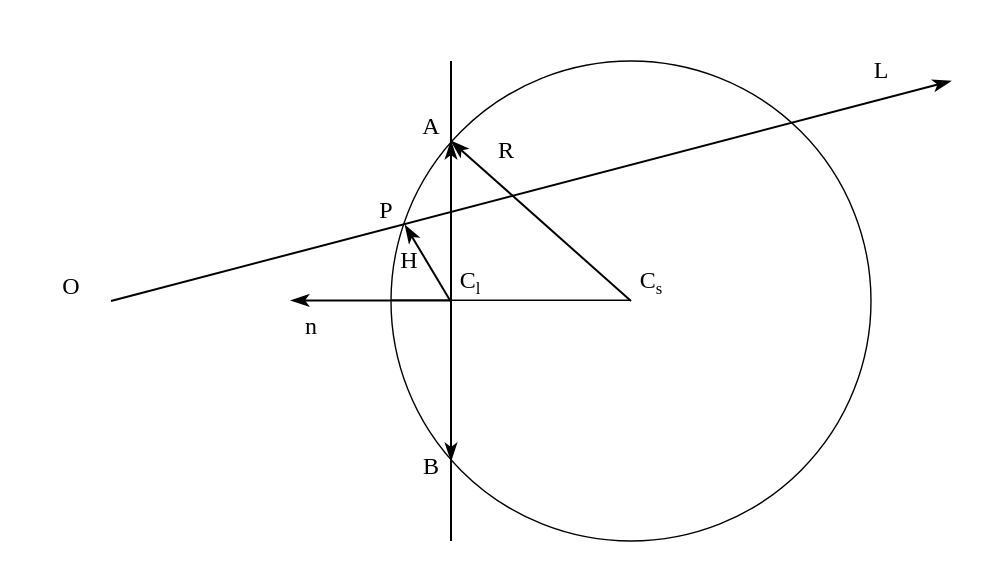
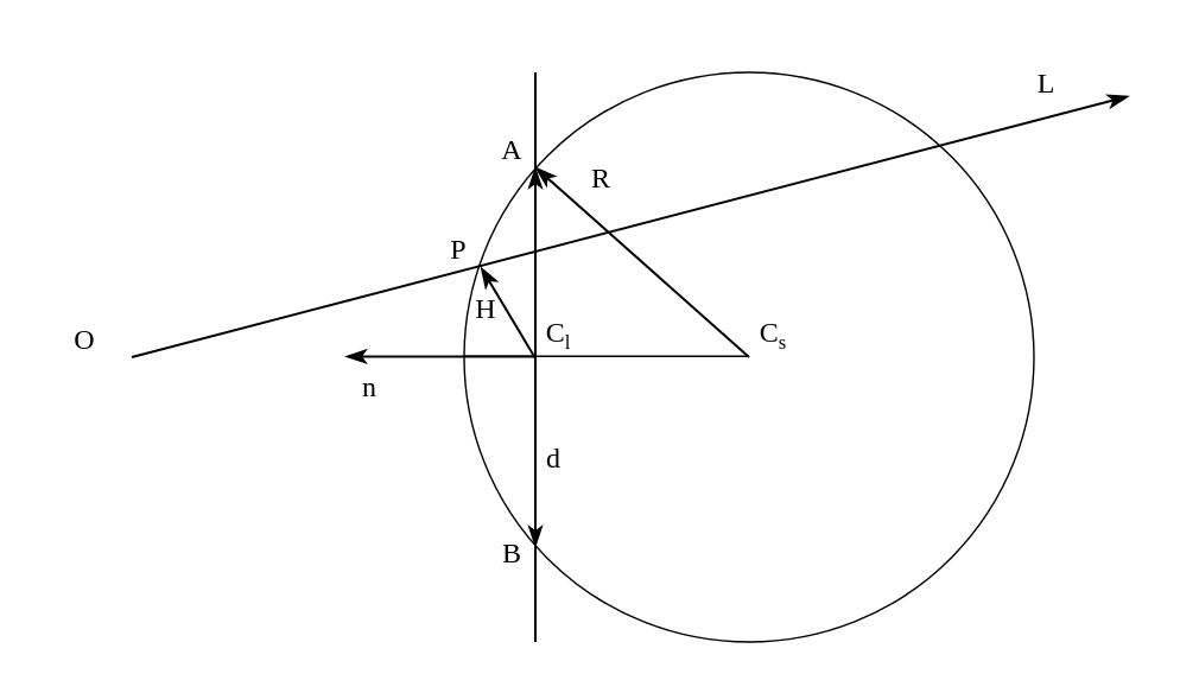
  <mxCell id="0" />
  <mxCell id="1" parent="0" />
  <mxCell id="2" value="" style="ellipse;whiteSpace=wrap;html=1;aspect=fixed;fillColor=none;strokeWidth=0.7;fontFamily=Times New Roman;" vertex="1" parent="1"><mxGeometry x="195" y="30" width="240" height="240" as="geometry" /></mxCell>
  <mxCell id="3" value="" style="endArrow=none;html=1;rounded=0;fontFamily=Times New Roman;" edge="1" parent="1"><mxGeometry width="50" height="50" relative="1" as="geometry"><mxPoint x="225" y="270" as="sourcePoint" /><mxPoint x="225" y="30" as="targetPoint" /></mxGeometry></mxCell>
  <mxCell id="4" value="" style="endArrow=classicThin;html=1;rounded=0;endFill=1;fontFamily=Times New Roman;" edge="1" parent="1"><mxGeometry width="50" height="50" relative="1" as="geometry"><mxPoint x="315" y="150" as="sourcePoint" /><mxPoint x="225" y="70" as="targetPoint" /></mxGeometry></mxCell>
  <mxCell id="5" value="R" style="text;html=1;strokeColor=none;fillColor=none;align=center;verticalAlign=middle;whiteSpace=wrap;rounded=0;fontFamily=Times New Roman;" vertex="1" parent="1"><mxGeometry x="223" y="60" width="60" height="30" as="geometry" /></mxCell>
  <mxCell id="6" value="" style="endArrow=classicThin;startArrow=classicThin;html=1;rounded=0;endFill=1;fontFamily=Times New Roman;startFill=1;" edge="1" parent="1"><mxGeometry width="50" height="50" relative="1" as="geometry"><mxPoint x="225" y="230" as="sourcePoint" /><mxPoint x="225" y="70" as="targetPoint" /></mxGeometry></mxCell>
+ <mxCell id="7" value="d" style="text;html=1;strokeColor=none;fillColor=none;align=center;verticalAlign=middle;whiteSpace=wrap;rounded=0;fontFamily=Times New Roman;" vertex="1" parent="1"><mxGeometry x="203" y="178" width="60" height="30" as="geometry" /></mxCell>
  <mxCell id="8" value="" style="endArrow=classicThin;html=1;rounded=0;endFill=1;fontFamily=Times New Roman;" edge="1" parent="1"><mxGeometry width="50" height="50" relative="1" as="geometry"><mxPoint x="55" y="150" as="sourcePoint" /><mxPoint x="475" y="40" as="targetPoint" /></mxGeometry></mxCell>
  <mxCell id="9" value="" style="endArrow=classicThin;html=1;rounded=0;endFill=1;fontFamily=Times New Roman;" edge="1" parent="1"><mxGeometry width="50" height="50" relative="1" as="geometry"><mxPoint x="225" y="149.71" as="sourcePoint" /><mxPoint x="145" y="149.71" as="targetPoint" /></mxGeometry></mxCell>
  <mxCell id="10" value="n" style="text;html=1;align=center;verticalAlign=middle;resizable=0;points=[];autosize=1;strokeColor=none;fillColor=none;fontFamily=Times New Roman;" vertex="1" parent="1"><mxGeometry x="140" y="148" width="30" height="30" as="geometry" /></mxCell>
  <mxCell id="11" value="L" style="text;html=1;align=center;verticalAlign=middle;resizable=0;points=[];autosize=1;strokeColor=none;fillColor=none;fontFamily=Times New Roman;" vertex="1" parent="1"><mxGeometry x="425" y="20" width="30" height="30" as="geometry" /></mxCell>
  <mxCell id="12" value="" style="endArrow=none;html=1;rounded=0;strokeWidth=0.7;fontFamily=Times New Roman;" edge="1" parent="1"><mxGeometry width="50" height="50" relative="1" as="geometry"><mxPoint x="195" y="149.66" as="sourcePoint" /><mxPoint x="315" y="149.66" as="targetPoint" /></mxGeometry></mxCell>
  <mxCell id="13" value="" style="endArrow=classicThin;html=1;rounded=0;endFill=1;fillColor=#d5e8d4;strokeColor=#000000;fontFamily=Times New Roman;" edge="1" parent="1"><mxGeometry width="50" height="50" relative="1" as="geometry"><mxPoint x="225" y="150.5" as="sourcePoint" /><mxPoint x="202" y="112" as="targetPoint" /></mxGeometry></mxCell>
  <mxCell id="14" value="H" style="text;html=1;align=center;verticalAlign=middle;resizable=0;points=[];autosize=1;strokeColor=none;fillColor=none;fontFamily=Times New Roman;" vertex="1" parent="1"><mxGeometry x="189" y="115" width="30" height="30" as="geometry" /></mxCell>
  <mxCell id="15" value="P" style="text;html=1;strokeColor=none;fillColor=none;align=center;verticalAlign=middle;whiteSpace=wrap;rounded=0;fontFamily=Times New Roman;" vertex="1" parent="1"><mxGeometry x="163" y="90" width="60" height="30" as="geometry" /></mxCell>
  <mxCell id="16" value="С&lt;span style=&quot;font-size: 10px;&quot;&gt;&lt;sub&gt;l&lt;/sub&gt;&lt;/span&gt;" style="text;html=1;strokeColor=none;fillColor=none;align=center;verticalAlign=middle;whiteSpace=wrap;rounded=0;fontFamily=Times New Roman;" vertex="1" parent="1"><mxGeometry x="205" y="126" width="60" height="30" as="geometry" /></mxCell>
  <mxCell id="17" value="C&lt;span style=&quot;font-size: 10px;&quot;&gt;&lt;sub&gt;s&lt;/sub&gt;&lt;/span&gt;" style="text;html=1;align=center;verticalAlign=middle;resizable=0;points=[];autosize=1;strokeColor=none;fillColor=none;fontFamily=Times New Roman;" vertex="1" parent="1"><mxGeometry x="310" y="126" width="30" height="30" as="geometry" /></mxCell>
  <mxCell id="18" value="A" style="text;html=1;align=center;verticalAlign=middle;resizable=0;points=[];autosize=1;strokeColor=none;fillColor=none;fontFamily=Times New Roman;" vertex="1" parent="1"><mxGeometry x="200" y="48" width="30" height="30" as="geometry" /></mxCell>
  <mxCell id="19" value="B" style="text;html=1;align=center;verticalAlign=middle;resizable=0;points=[];autosize=1;strokeColor=none;fillColor=none;fontFamily=Times New Roman;" vertex="1" parent="1"><mxGeometry x="200" y="218" width="30" height="30" as="geometry" /></mxCell>
  <mxCell id="20" value="O" style="text;html=1;align=center;verticalAlign=middle;resizable=0;points=[];autosize=1;strokeColor=none;fillColor=none;fontFamily=Times New Roman;" vertex="1" parent="1"><mxGeometry x="20" y="128" width="30" height="30" as="geometry" /></mxCell>
